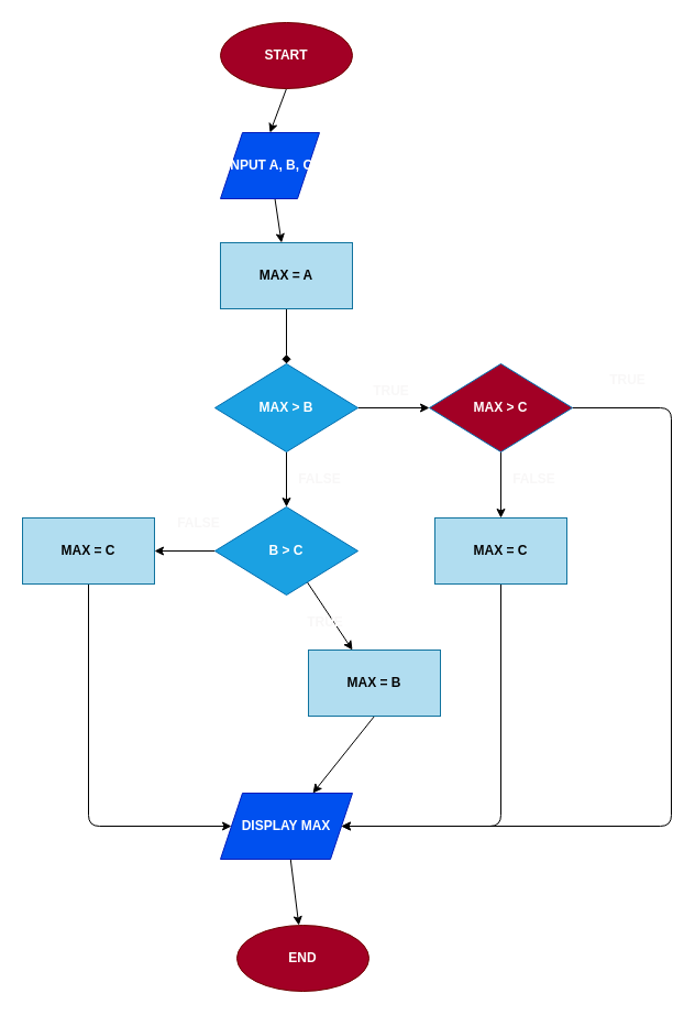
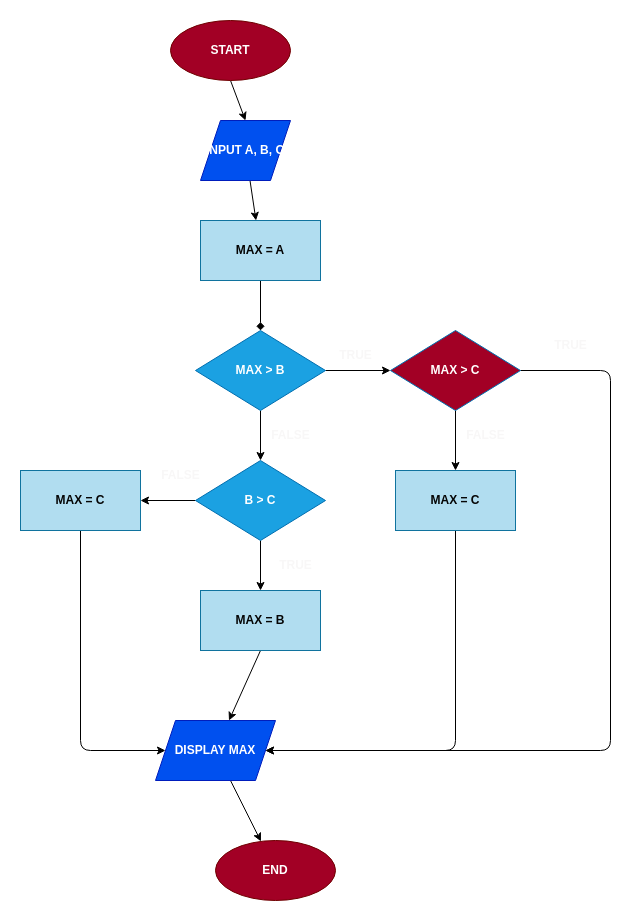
  <mxCell id="0" />
  <mxCell id="1" parent="0" />
  <mxCell id="2" style="edgeStyle=none;html=1;exitX=0.5;exitY=1;exitDx=0;exitDy=0;entryX=0.5;entryY=0;entryDx=0;entryDy=0;" edge="1" parent="1" source="3" target="6"><mxGeometry relative="1" as="geometry" /></mxCell>
- <mxCell id="3" value="START" style="ellipse;whiteSpace=wrap;html=1;fillColor=#a20025;fontColor=#ffffff;strokeColor=#6F0000;fontStyle=1" vertex="1" parent="1"><mxGeometry x="200" y="20" width="120" height="60" as="geometry" /></mxCell>
+ <mxCell id="3" value="START" style="ellipse;whiteSpace=wrap;html=1;fillColor=#a20025;fontColor=#ffffff;strokeColor=#6F0000;fontStyle=1" vertex="1" parent="1"><mxGeometry x="170" y="20" width="120" height="60" as="geometry" /></mxCell>
  <mxCell id="4" value="END" style="ellipse;whiteSpace=wrap;html=1;fillColor=#a20025;fontColor=#ffffff;strokeColor=#6F0000;fontStyle=1" vertex="1" parent="1"><mxGeometry x="215" y="840" width="120" height="60" as="geometry" /></mxCell>
  <mxCell id="5" value="" style="edgeStyle=none;html=1;fontColor=#050505;" edge="1" parent="1" source="6" target="8"><mxGeometry relative="1" as="geometry" /></mxCell>
  <mxCell id="6" value="INPUT A, B, C" style="shape=parallelogram;perimeter=parallelogramPerimeter;whiteSpace=wrap;html=1;fixedSize=1;fillColor=#0050ef;fontColor=#ffffff;strokeColor=#001DBC;fontStyle=1" vertex="1" parent="1"><mxGeometry x="200" y="120" width="90" height="60" as="geometry" /></mxCell>
  <mxCell id="7" value="" style="edgeStyle=none;html=1;fontColor=#050505;endArrow=diamond;" edge="1" parent="1" source="8" target="11"><mxGeometry relative="1" as="geometry" /></mxCell>
  <mxCell id="8" value="MAX = A" style="rounded=0;whiteSpace=wrap;html=1;fillColor=#b1ddf0;strokeColor=#10739e;fontStyle=1;fontColor=#050505;" vertex="1" parent="1"><mxGeometry x="200" y="220" width="120" height="60" as="geometry" /></mxCell>
  <mxCell id="9" value="" style="edgeStyle=none;html=1;fontColor=#050505;" edge="1" parent="1" source="11" target="14"><mxGeometry relative="1" as="geometry" /></mxCell>
  <mxCell id="10" value="" style="edgeStyle=none;html=1;fontColor=#f8f7f7;" edge="1" parent="1" source="11" target="21"><mxGeometry relative="1" as="geometry" /></mxCell>
  <mxCell id="11" value="MAX &amp;gt; B&lt;br&gt;" style="rhombus;whiteSpace=wrap;html=1;fillColor=#1ba1e2;strokeColor=#006EAF;fontColor=#ffffff;fontStyle=1" vertex="1" parent="1"><mxGeometry x="195" y="330" width="130" height="80" as="geometry" /></mxCell>
  <mxCell id="12" value="" style="edgeStyle=none;html=1;fontColor=#f8f7f7;" edge="1" parent="1" source="14" target="16"><mxGeometry relative="1" as="geometry" /></mxCell>
  <mxCell id="13" style="edgeStyle=none;html=1;exitX=1;exitY=0.5;exitDx=0;exitDy=0;entryX=1;entryY=0.5;entryDx=0;entryDy=0;fontColor=#f8f7f7;" edge="1" parent="1" source="14" target="27"><mxGeometry relative="1" as="geometry"><Array as="points"><mxPoint x="610" y="370" /><mxPoint x="610" y="750" /></Array></mxGeometry></mxCell>
  <mxCell id="14" value="MAX &amp;gt; C" style="rhombus;whiteSpace=wrap;html=1;fillColor=#a20025;strokeColor=#006EAF;fontColor=#ffffff;fontStyle=1;" vertex="1" parent="1"><mxGeometry x="390" y="330" width="130" height="80" as="geometry" /></mxCell>
  <mxCell id="15" style="edgeStyle=none;html=1;exitX=0.5;exitY=1;exitDx=0;exitDy=0;entryX=1;entryY=0.5;entryDx=0;entryDy=0;fontColor=#f8f7f7;" edge="1" parent="1" source="16" target="27"><mxGeometry relative="1" as="geometry"><Array as="points"><mxPoint x="455" y="750" /></Array></mxGeometry></mxCell>
  <mxCell id="16" value="MAX = C" style="rounded=0;whiteSpace=wrap;html=1;fillColor=#b1ddf0;strokeColor=#10739e;fontStyle=1;fontColor=#050505;" vertex="1" parent="1"><mxGeometry x="395" y="470" width="120" height="60" as="geometry" /></mxCell>
  <mxCell id="17" value="TRUE" style="text;html=1;align=center;verticalAlign=middle;resizable=0;points=[];autosize=1;strokeColor=none;fillColor=none;fontColor=#f8f7f7;fontStyle=1" vertex="1" parent="1"><mxGeometry x="325" y="340" width="60" height="30" as="geometry" /></mxCell>
  <mxCell id="18" value="FALSE" style="text;html=1;align=center;verticalAlign=middle;resizable=0;points=[];autosize=1;strokeColor=none;fillColor=none;fontColor=#f8f7f7;fontStyle=1" vertex="1" parent="1"><mxGeometry x="455" y="420" width="60" height="30" as="geometry" /></mxCell>
  <mxCell id="19" value="" style="edgeStyle=none;html=1;fontColor=#f8f7f7;" edge="1" parent="1" source="21" target="23"><mxGeometry relative="1" as="geometry" /></mxCell>
  <mxCell id="20" value="" style="edgeStyle=none;html=1;fontColor=#f8f7f7;" edge="1" parent="1" source="21" target="25"><mxGeometry relative="1" as="geometry" /></mxCell>
  <mxCell id="21" value="B &amp;gt; C" style="rhombus;whiteSpace=wrap;html=1;fillColor=#1ba1e2;strokeColor=#006EAF;fontColor=#ffffff;fontStyle=1" vertex="1" parent="1"><mxGeometry x="195" y="460" width="130" height="80" as="geometry" /></mxCell>
  <mxCell id="22" style="edgeStyle=none;html=1;exitX=0.5;exitY=1;exitDx=0;exitDy=0;fontColor=#f8f7f7;" edge="1" parent="1" source="23" target="27"><mxGeometry relative="1" as="geometry" /></mxCell>
- <mxCell id="23" value="MAX = B" style="rounded=0;whiteSpace=wrap;html=1;fillColor=#b1ddf0;strokeColor=#10739e;fontStyle=1;fontColor=#050505;" vertex="1" parent="1"><mxGeometry x="280" y="590" width="120" height="60" as="geometry" /></mxCell>
+ <mxCell id="23" value="MAX = B" style="rounded=0;whiteSpace=wrap;html=1;fillColor=#b1ddf0;strokeColor=#10739e;fontStyle=1;fontColor=#050505;" vertex="1" parent="1"><mxGeometry x="200" y="590" width="120" height="60" as="geometry" /></mxCell>
  <mxCell id="24" style="edgeStyle=none;html=1;exitX=0.5;exitY=1;exitDx=0;exitDy=0;entryX=0;entryY=0.5;entryDx=0;entryDy=0;fontColor=#f8f7f7;" edge="1" parent="1" source="25" target="27"><mxGeometry relative="1" as="geometry"><Array as="points"><mxPoint x="80" y="750" /></Array></mxGeometry></mxCell>
  <mxCell id="25" value="MAX = C" style="rounded=0;whiteSpace=wrap;html=1;fillColor=#b1ddf0;strokeColor=#10739e;fontStyle=1;fontColor=#050505;" vertex="1" parent="1"><mxGeometry x="20" y="470" width="120" height="60" as="geometry" /></mxCell>
  <mxCell id="26" value="" style="edgeStyle=none;html=1;fontColor=#f8f7f7;" edge="1" parent="1" source="27" target="4"><mxGeometry relative="1" as="geometry" /></mxCell>
- <mxCell id="27" value="DISPLAY MAX" style="shape=parallelogram;perimeter=parallelogramPerimeter;whiteSpace=wrap;html=1;fixedSize=1;fillColor=#0050ef;fontColor=#ffffff;strokeColor=#001DBC;fontStyle=1" vertex="1" parent="1"><mxGeometry x="200" y="720" width="120" height="60" as="geometry" /></mxCell>
+ <mxCell id="27" value="DISPLAY MAX" style="shape=parallelogram;perimeter=parallelogramPerimeter;whiteSpace=wrap;html=1;fixedSize=1;fillColor=#0050ef;fontColor=#ffffff;strokeColor=#001DBC;fontStyle=1" vertex="1" parent="1"><mxGeometry x="155" y="720" width="120" height="60" as="geometry" /></mxCell>
  <mxCell id="28" value="TRUE" style="text;html=1;align=center;verticalAlign=middle;resizable=0;points=[];autosize=1;strokeColor=none;fillColor=none;fontColor=#f8f7f7;fontStyle=1" vertex="1" parent="1"><mxGeometry x="540" y="330" width="60" height="30" as="geometry" /></mxCell>
  <mxCell id="29" value="FALSE" style="text;html=1;align=center;verticalAlign=middle;resizable=0;points=[];autosize=1;strokeColor=none;fillColor=none;fontColor=#f8f7f7;fontStyle=1" vertex="1" parent="1"><mxGeometry x="260" y="420" width="60" height="30" as="geometry" /></mxCell>
  <mxCell id="30" value="FALSE" style="text;html=1;align=center;verticalAlign=middle;resizable=0;points=[];autosize=1;strokeColor=none;fillColor=none;fontColor=#f8f7f7;fontStyle=1" vertex="1" parent="1"><mxGeometry x="150" y="460" width="60" height="30" as="geometry" /></mxCell>
  <mxCell id="31" value="TRUE" style="text;html=1;align=center;verticalAlign=middle;resizable=0;points=[];autosize=1;strokeColor=none;fillColor=none;fontColor=#f8f7f7;fontStyle=1" vertex="1" parent="1"><mxGeometry x="265" y="550" width="60" height="30" as="geometry" /></mxCell>
